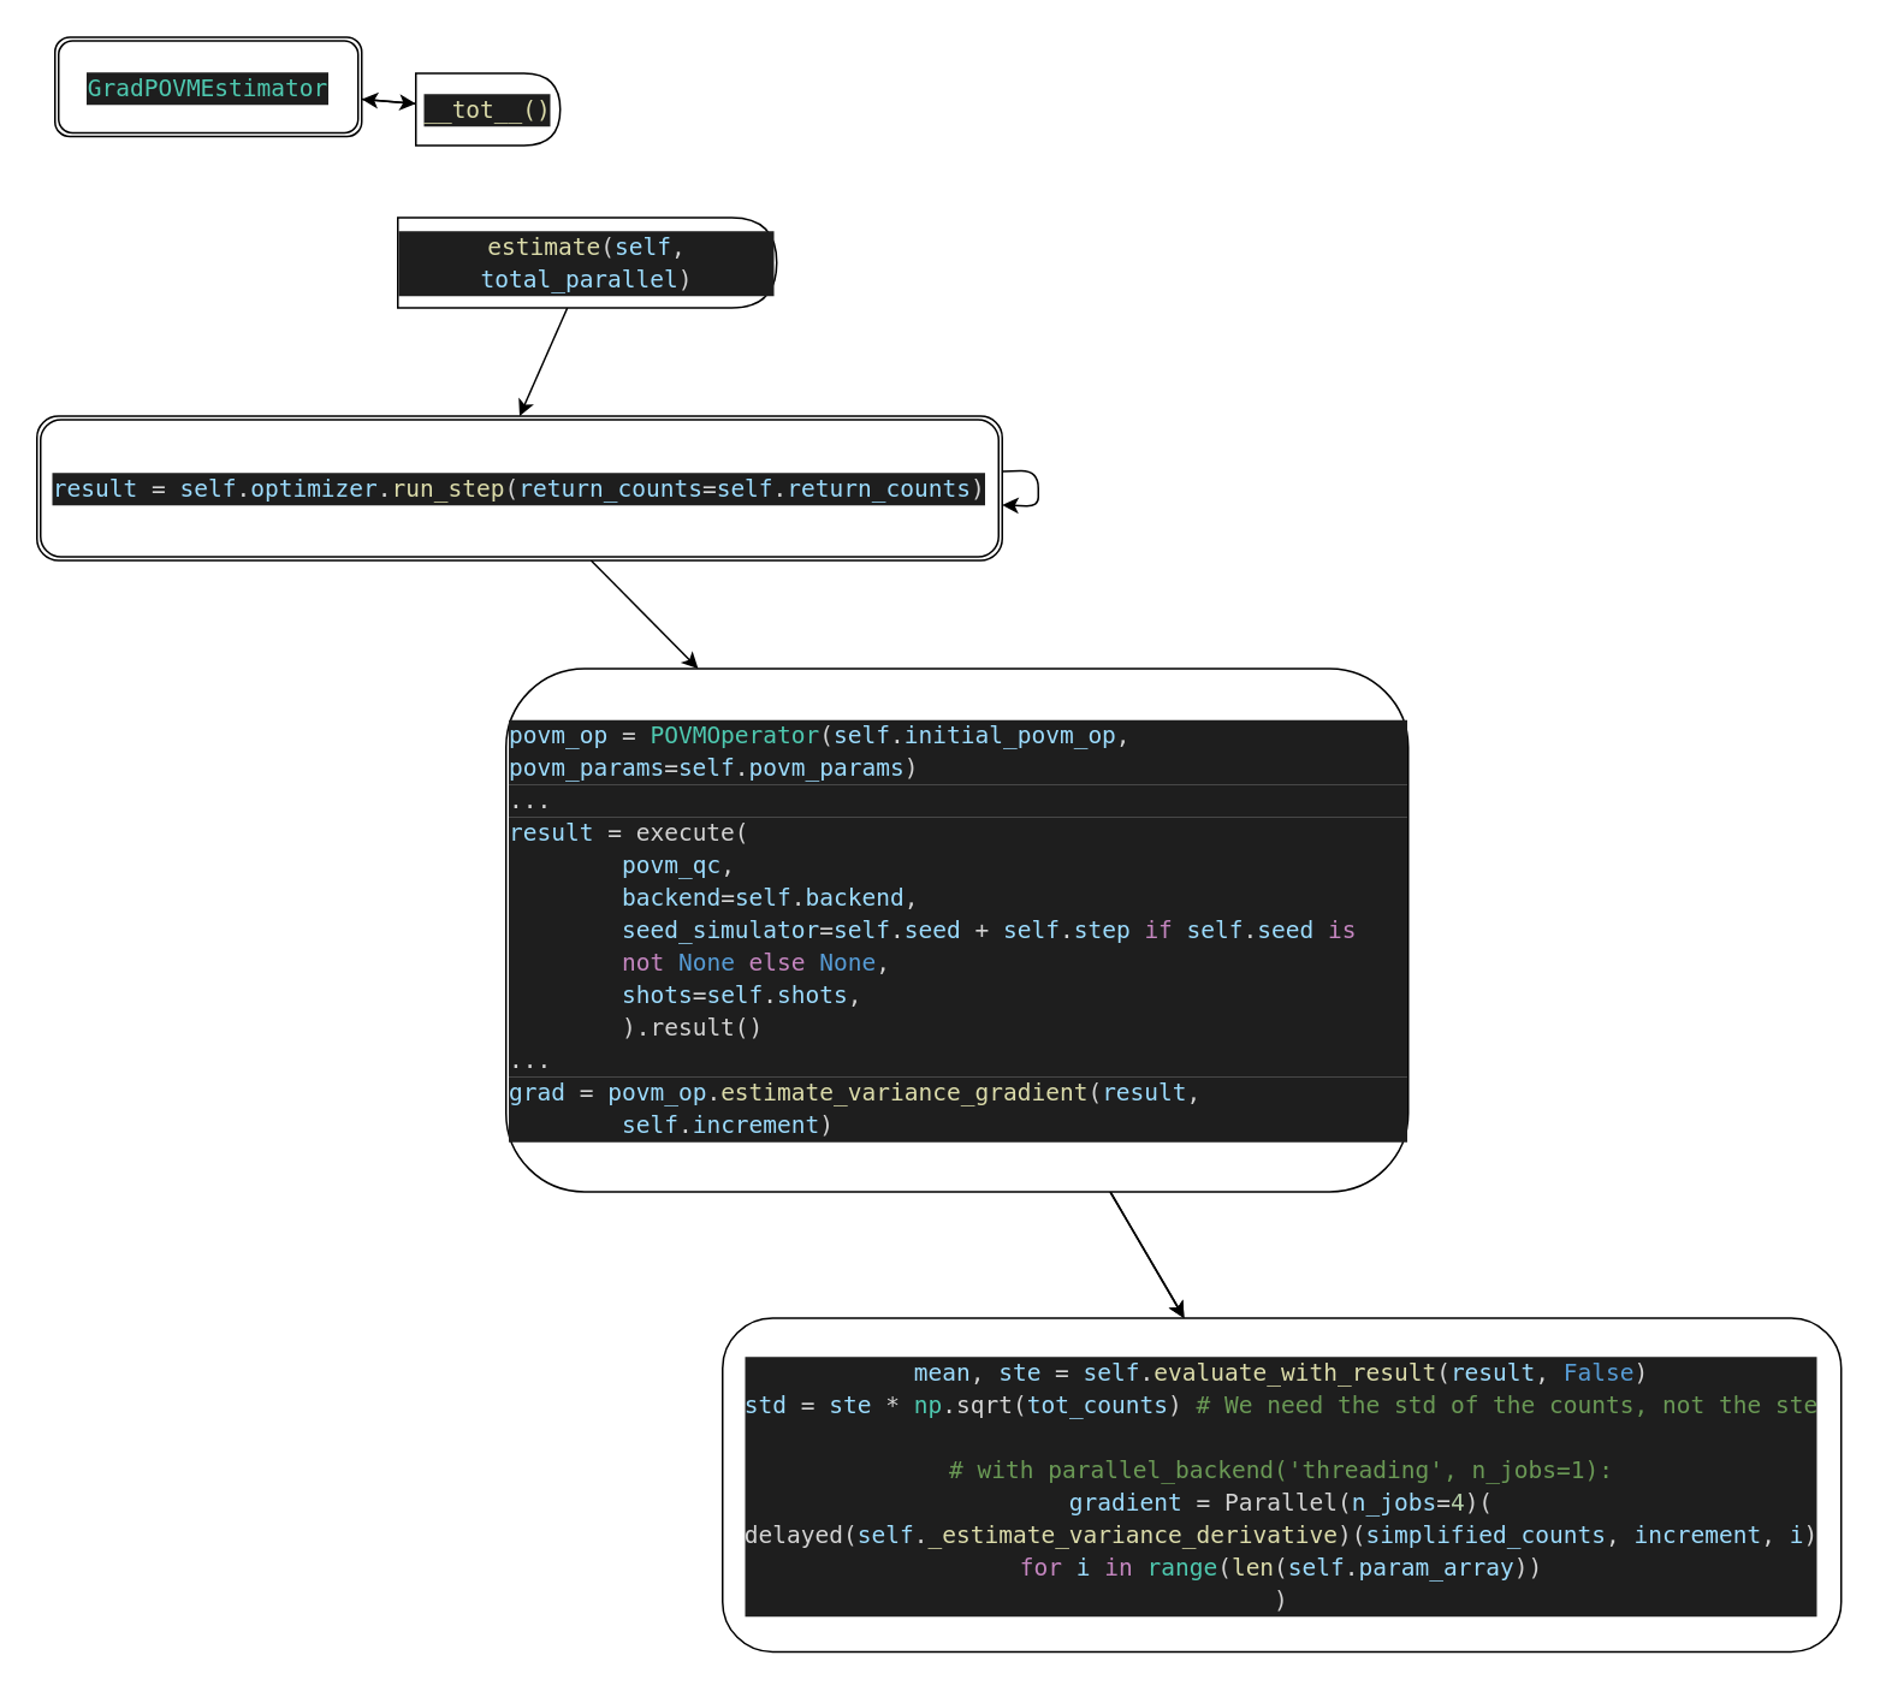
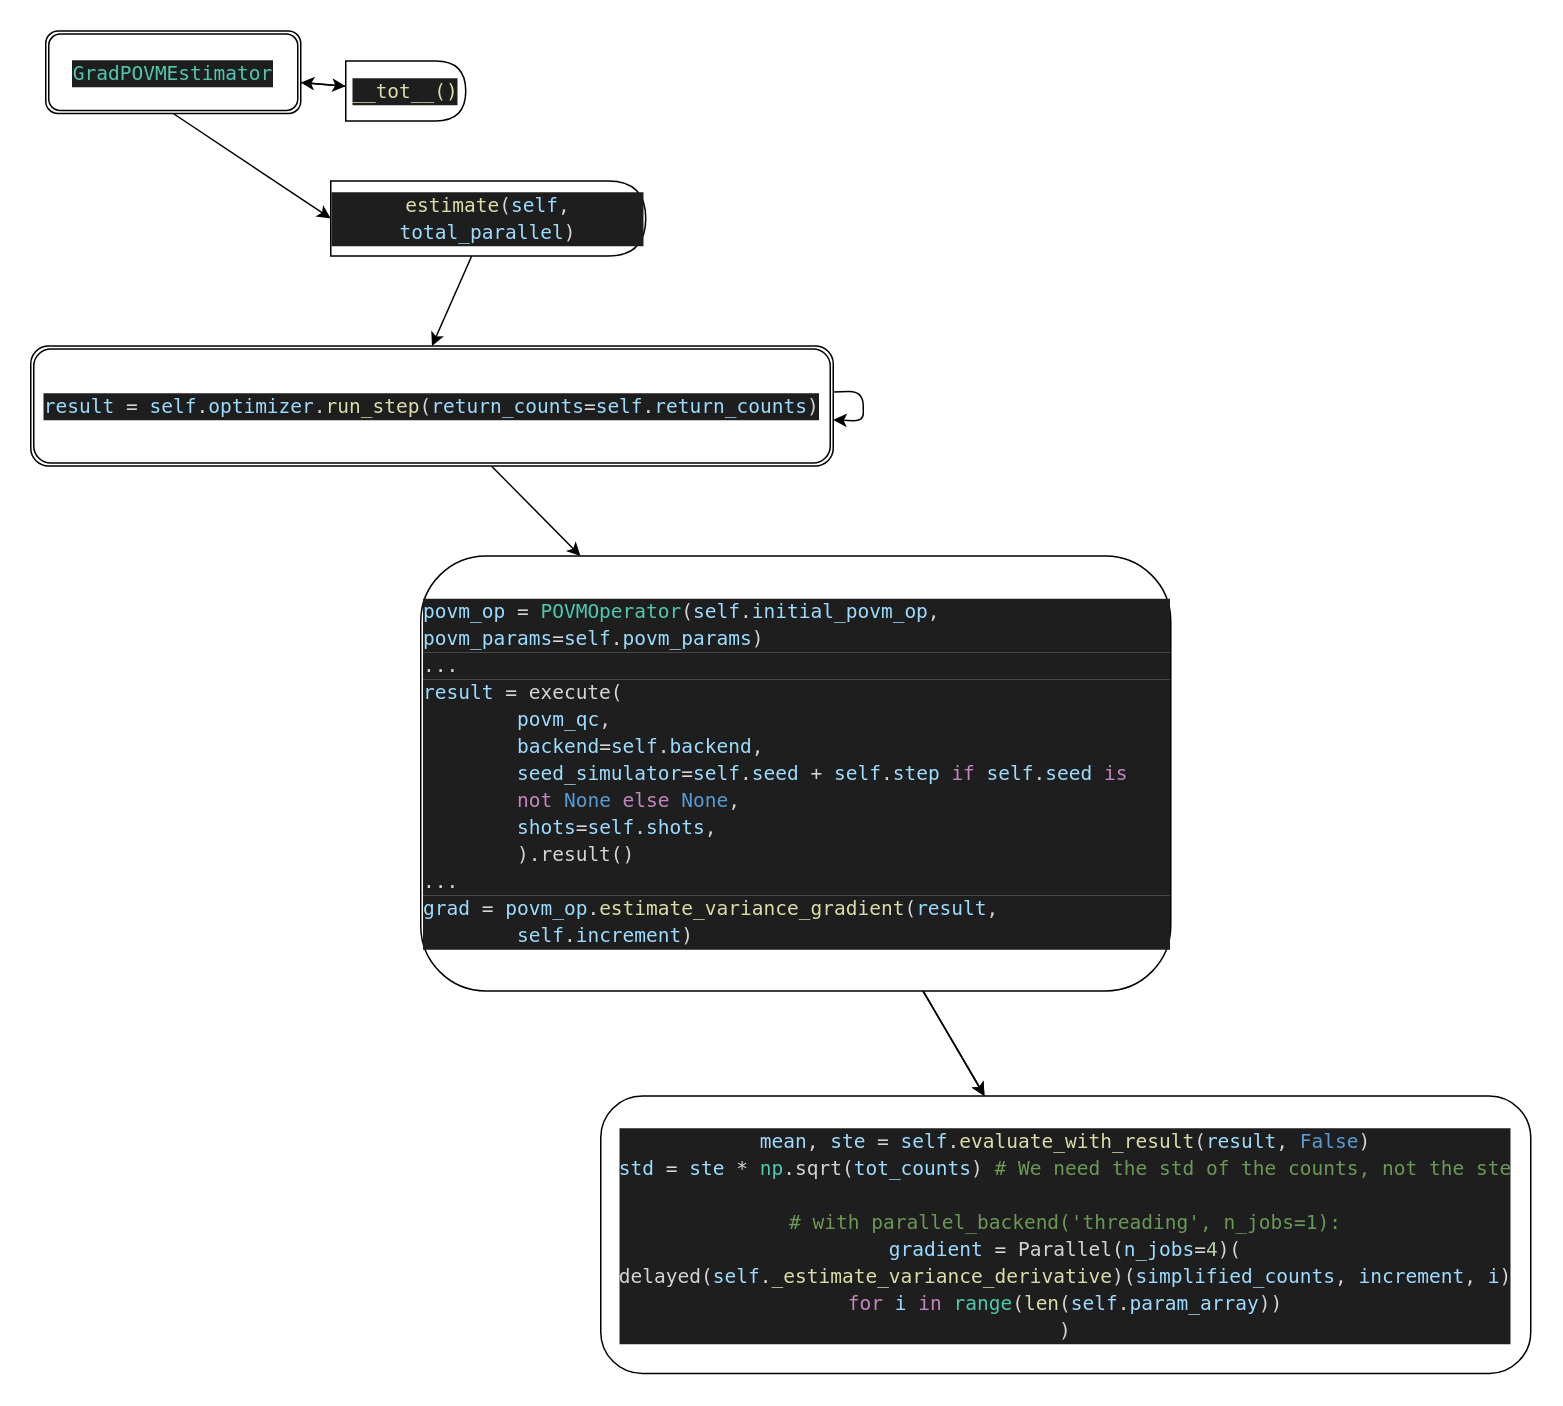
  <mxCell id="0" />
  <mxCell id="1" parent="0" />
  <mxCell id="2" value="" style="edgeStyle=none;html=1;" parent="1" source="4" target="6" edge="1"><mxGeometry relative="1" as="geometry" /></mxCell>
+ <mxCell id="3" style="edgeStyle=none;html=1;exitX=0.5;exitY=1;exitDx=0;exitDy=0;entryX=0;entryY=0.5;entryDx=0;entryDy=0;" parent="1" source="4" target="8" edge="1"><mxGeometry relative="1" as="geometry" /></mxCell>
  <mxCell id="4" value="&lt;div style=&quot;color: rgb(212 , 212 , 212) ; background-color: rgb(30 , 30 , 30) ; font-family: &amp;#34;droid sans mono&amp;#34; , &amp;#34;monospace&amp;#34; , monospace ; font-size: 13px ; line-height: 18px&quot;&gt;&lt;span style=&quot;color: #4ec9b0&quot;&gt;GradPOVMEstimator&lt;/span&gt;&lt;/div&gt;" style="shape=ext;double=1;rounded=1;whiteSpace=wrap;html=1;" parent="1" vertex="1"><mxGeometry x="30" y="20" width="170" height="55" as="geometry" /></mxCell>
  <mxCell id="5" value="" style="edgeStyle=none;html=1;" parent="1" source="6" target="4" edge="1"><mxGeometry relative="1" as="geometry" /></mxCell>
  <mxCell id="6" value="&lt;div style=&quot;color: rgb(212 , 212 , 212) ; background-color: rgb(30 , 30 , 30) ; font-family: &amp;#34;droid sans mono&amp;#34; , &amp;#34;monospace&amp;#34; , monospace ; font-size: 13px ; line-height: 18px&quot;&gt;&lt;span style=&quot;color: #dcdcaa&quot;&gt;__tot__()&lt;/span&gt;&lt;/div&gt;" style="shape=delay;whiteSpace=wrap;html=1;" parent="1" vertex="1"><mxGeometry x="230" y="40" width="80" height="40" as="geometry" /></mxCell>
  <mxCell id="7" style="edgeStyle=none;html=1;entryX=0.5;entryY=0;entryDx=0;entryDy=0;" parent="1" source="8" target="10" edge="1"><mxGeometry relative="1" as="geometry" /></mxCell>
  <mxCell id="8" value="&lt;div style=&quot;color: rgb(212 , 212 , 212) ; background-color: rgb(30 , 30 , 30) ; font-family: &amp;#34;droid sans mono&amp;#34; , &amp;#34;monospace&amp;#34; , monospace ; font-size: 13px ; line-height: 18px&quot;&gt;&lt;span style=&quot;color: #dcdcaa&quot;&gt;estimate&lt;/span&gt;(&lt;span style=&quot;color: #9cdcfe&quot;&gt;self&lt;/span&gt;, &lt;span style=&quot;color: #9cdcfe&quot;&gt;total_parallel&lt;/span&gt;)&lt;/div&gt;" style="shape=delay;whiteSpace=wrap;html=1;" parent="1" vertex="1"><mxGeometry x="220" y="120" width="210" height="50" as="geometry" /></mxCell>
  <mxCell id="9" value="" style="edgeStyle=none;html=1;" parent="1" source="10" target="14" edge="1"><mxGeometry relative="1" as="geometry" /></mxCell>
  <mxCell id="10" value="&lt;div style=&quot;color: rgb(212 , 212 , 212) ; background-color: rgb(30 , 30 , 30) ; font-family: &amp;#34;droid sans mono&amp;#34; , &amp;#34;monospace&amp;#34; , monospace ; font-size: 13px ; line-height: 18px&quot;&gt;&lt;span style=&quot;color: #9cdcfe&quot;&gt;result&lt;/span&gt; = &lt;span style=&quot;color: #9cdcfe&quot;&gt;self&lt;/span&gt;.&lt;span style=&quot;color: #9cdcfe&quot;&gt;optimizer&lt;/span&gt;.&lt;span style=&quot;color: #dcdcaa&quot;&gt;run_step&lt;/span&gt;(&lt;span style=&quot;color: #9cdcfe&quot;&gt;return_counts&lt;/span&gt;=&lt;span style=&quot;color: #9cdcfe&quot;&gt;self&lt;/span&gt;.&lt;span style=&quot;color: #9cdcfe&quot;&gt;return_counts&lt;/span&gt;)&lt;/div&gt;" style="shape=ext;double=1;rounded=1;whiteSpace=wrap;html=1;" parent="1" vertex="1"><mxGeometry x="20" y="230" width="535" height="80" as="geometry" /></mxCell>
  <mxCell id="11" style="edgeStyle=none;html=1;" parent="1" source="10" target="10" edge="1"><mxGeometry relative="1" as="geometry" /></mxCell>
  <mxCell id="12" value="" style="edgeStyle=none;html=1;" parent="1" source="14" target="15" edge="1"><mxGeometry relative="1" as="geometry" /></mxCell>
  <mxCell id="13" value="" style="edgeStyle=none;html=1;" edge="1" parent="1" source="14" target="15"><mxGeometry relative="1" as="geometry" /></mxCell>
  <mxCell id="14" value="&lt;div style=&quot;color: rgb(212 , 212 , 212) ; background-color: rgb(30 , 30 , 30) ; font-family: &amp;#34;droid sans mono&amp;#34; , &amp;#34;monospace&amp;#34; , monospace ; font-size: 13px ; line-height: 18px&quot;&gt;&lt;span style=&quot;color: #9cdcfe&quot;&gt;povm_op&lt;/span&gt; = &lt;span style=&quot;color: #4ec9b0&quot;&gt;POVMOperator&lt;/span&gt;(&lt;span style=&quot;color: #9cdcfe&quot;&gt;self&lt;/span&gt;.&lt;span style=&quot;color: #9cdcfe&quot;&gt;initial_povm_op&lt;/span&gt;, &lt;span style=&quot;color: #9cdcfe&quot;&gt;povm_params&lt;/span&gt;=&lt;span style=&quot;color: #9cdcfe&quot;&gt;self&lt;/span&gt;.&lt;span style=&quot;color: #9cdcfe&quot;&gt;povm_params&lt;/span&gt;)&lt;/div&gt;&lt;div style=&quot;color: rgb(212 , 212 , 212) ; background-color: rgb(30 , 30 , 30) ; font-family: &amp;#34;droid sans mono&amp;#34; , &amp;#34;monospace&amp;#34; , monospace ; font-size: 13px ; line-height: 18px&quot;&gt;...&lt;/div&gt;&lt;div style=&quot;color: rgb(212 , 212 , 212) ; background-color: rgb(30 , 30 , 30) ; font-family: &amp;#34;droid sans mono&amp;#34; , &amp;#34;monospace&amp;#34; , monospace ; font-size: 13px ; line-height: 18px&quot;&gt;&lt;div style=&quot;font-family: &amp;#34;droid sans mono&amp;#34; , &amp;#34;monospace&amp;#34; , monospace ; line-height: 18px&quot;&gt;&lt;div&gt;&lt;span style=&quot;color: #9cdcfe&quot;&gt;result&lt;/span&gt; = execute(&lt;/div&gt;&lt;div&gt;            &lt;span style=&quot;color: #9cdcfe&quot;&gt;&lt;span style=&quot;white-space: pre&quot;&gt;&#09;&lt;/span&gt;povm_qc&lt;/span&gt;,&lt;/div&gt;&lt;div&gt;            &lt;span style=&quot;color: #9cdcfe&quot;&gt;&lt;span style=&quot;white-space: pre&quot;&gt;&#09;&lt;/span&gt;backend&lt;/span&gt;=&lt;span style=&quot;color: #9cdcfe&quot;&gt;self&lt;/span&gt;.&lt;span style=&quot;color: #9cdcfe&quot;&gt;backend&lt;/span&gt;,&lt;/div&gt;&lt;div&gt;            &lt;span style=&quot;color: #9cdcfe&quot;&gt;&lt;span style=&quot;white-space: pre&quot;&gt;&#09;&lt;/span&gt;seed_simulator&lt;/span&gt;=&lt;span style=&quot;color: #9cdcfe&quot;&gt;self&lt;/span&gt;.&lt;span style=&quot;color: #9cdcfe&quot;&gt;seed&lt;/span&gt; + &lt;span style=&quot;color: #9cdcfe&quot;&gt;self&lt;/span&gt;.&lt;span style=&quot;color: #9cdcfe&quot;&gt;step&lt;/span&gt; &lt;span style=&quot;color: #c586c0&quot;&gt;if&lt;/span&gt; &lt;span style=&quot;color: #9cdcfe&quot;&gt;self&lt;/span&gt;.&lt;span style=&quot;color: #9cdcfe&quot;&gt;seed&lt;/span&gt; &lt;span style=&quot;color: #c586c0&quot;&gt;is&lt;/span&gt; &lt;span style=&quot;white-space: pre&quot;&gt;&#09;&lt;/span&gt;&lt;span style=&quot;color: #c586c0&quot;&gt;not&lt;/span&gt; &lt;span style=&quot;color: #569cd6&quot;&gt;None&lt;/span&gt; &lt;span style=&quot;color: #c586c0&quot;&gt;else&lt;/span&gt; &lt;span style=&quot;color: #569cd6&quot;&gt;None&lt;/span&gt;,&lt;/div&gt;&lt;div&gt;            &lt;span style=&quot;color: #9cdcfe&quot;&gt;&lt;span style=&quot;white-space: pre&quot;&gt;&#09;&lt;/span&gt;shots&lt;/span&gt;=&lt;span style=&quot;color: #9cdcfe&quot;&gt;self&lt;/span&gt;.&lt;span style=&quot;color: #9cdcfe&quot;&gt;shots&lt;/span&gt;,&lt;/div&gt;&lt;div&gt;        &lt;span style=&quot;white-space: pre&quot;&gt;&#09;&lt;/span&gt;).result()&lt;/div&gt;&lt;div&gt;...&lt;/div&gt;&lt;/div&gt;&lt;/div&gt;&lt;div style=&quot;color: rgb(212 , 212 , 212) ; background-color: rgb(30 , 30 , 30) ; font-family: &amp;#34;droid sans mono&amp;#34; , &amp;#34;monospace&amp;#34; , monospace ; font-size: 13px ; line-height: 18px&quot;&gt;&lt;div style=&quot;line-height: 18px&quot;&gt;&lt;span style=&quot;color: #9cdcfe&quot;&gt;grad&lt;/span&gt; = &lt;span style=&quot;color: #9cdcfe&quot;&gt;povm_op&lt;/span&gt;.&lt;span style=&quot;color: #dcdcaa&quot;&gt;estimate_variance_gradient&lt;/span&gt;(&lt;span style=&quot;color: #9cdcfe&quot;&gt;result&lt;/span&gt;, &lt;span style=&quot;white-space: pre&quot;&gt;&#09;&lt;/span&gt;&lt;span style=&quot;color: #9cdcfe&quot;&gt;self&lt;/span&gt;.&lt;span style=&quot;color: #9cdcfe&quot;&gt;increment&lt;/span&gt;)&lt;/div&gt;&lt;/div&gt;" style="rounded=1;whiteSpace=wrap;html=1;align=left;" parent="1" vertex="1"><mxGeometry x="280" y="370" width="500" height="290" as="geometry" /></mxCell>
  <mxCell id="15" value="&lt;div style=&quot;color: rgb(212 , 212 , 212) ; background-color: rgb(30 , 30 , 30) ; font-family: &amp;#34;droid sans mono&amp;#34; , &amp;#34;monospace&amp;#34; , monospace ; font-size: 13px ; line-height: 18px&quot;&gt;&lt;div&gt; &lt;span style=&quot;color: #9cdcfe&quot;&gt;mean&lt;/span&gt;, &lt;span style=&quot;color: #9cdcfe&quot;&gt;ste&lt;/span&gt; = &lt;span style=&quot;color: #9cdcfe&quot;&gt;self&lt;/span&gt;.&lt;span style=&quot;color: #dcdcaa&quot;&gt;evaluate_with_result&lt;/span&gt;(&lt;span style=&quot;color: #9cdcfe&quot;&gt;result&lt;/span&gt;, &lt;span style=&quot;color: #569cd6&quot;&gt;False&lt;/span&gt;)&lt;/div&gt;&lt;div&gt;        &lt;span style=&quot;color: #9cdcfe&quot;&gt;std&lt;/span&gt; = &lt;span style=&quot;color: #9cdcfe&quot;&gt;ste&lt;/span&gt; * &lt;span style=&quot;color: #4ec9b0&quot;&gt;np&lt;/span&gt;.sqrt(&lt;span style=&quot;color: #9cdcfe&quot;&gt;tot_counts&lt;/span&gt;)  &lt;span style=&quot;color: #6a9955&quot;&gt;# We need the std of the counts, not the ste&lt;/span&gt;&lt;/div&gt;&lt;br&gt;&lt;div&gt;        &lt;span style=&quot;color: #6a9955&quot;&gt;# with parallel_backend('threading', n_jobs=1):&lt;/span&gt;&lt;/div&gt;&lt;div&gt;        &lt;span style=&quot;color: #9cdcfe&quot;&gt;gradient&lt;/span&gt; = Parallel(&lt;span style=&quot;color: #9cdcfe&quot;&gt;n_jobs&lt;/span&gt;=&lt;span style=&quot;color: #b5cea8&quot;&gt;4&lt;/span&gt;)(&lt;/div&gt;&lt;div&gt;            delayed(&lt;span style=&quot;color: #9cdcfe&quot;&gt;self&lt;/span&gt;.&lt;span style=&quot;color: #dcdcaa&quot;&gt;_estimate_variance_derivative&lt;/span&gt;)(&lt;span style=&quot;color: #9cdcfe&quot;&gt;simplified_counts&lt;/span&gt;, &lt;span style=&quot;color: #9cdcfe&quot;&gt;increment&lt;/span&gt;, &lt;span style=&quot;color: #9cdcfe&quot;&gt;i&lt;/span&gt;)&lt;/div&gt;&lt;div&gt;            &lt;span style=&quot;color: #c586c0&quot;&gt;for&lt;/span&gt; &lt;span style=&quot;color: #9cdcfe&quot;&gt;i&lt;/span&gt; &lt;span style=&quot;color: #c586c0&quot;&gt;in&lt;/span&gt; &lt;span style=&quot;color: #4ec9b0&quot;&gt;range&lt;/span&gt;(&lt;span style=&quot;color: #dcdcaa&quot;&gt;len&lt;/span&gt;(&lt;span style=&quot;color: #9cdcfe&quot;&gt;self&lt;/span&gt;.&lt;span style=&quot;color: #9cdcfe&quot;&gt;param_array&lt;/span&gt;))&lt;/div&gt;&lt;div&gt;        )&lt;/div&gt;&lt;/div&gt;" style="whiteSpace=wrap;html=1;rounded=1;" parent="1" vertex="1"><mxGeometry x="400" y="730" width="620" height="185" as="geometry" /></mxCell>
